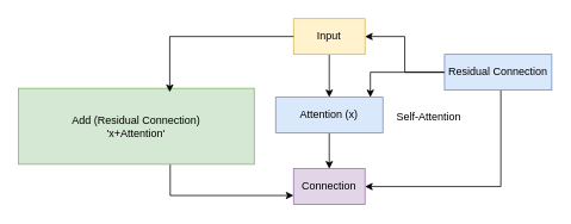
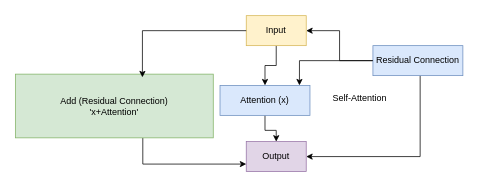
  <mxCell id="0" />
  <mxCell id="1" parent="0" />
  <mxCell id="2" style="edgeStyle=orthogonalEdgeStyle;rounded=0;orthogonalLoop=1;jettySize=auto;html=1;entryX=0.5;entryY=0;entryDx=0;entryDy=0;" edge="1" parent="1" source="3" target="5"><mxGeometry relative="1" as="geometry" /></mxCell>
  <mxCell id="3" value="Input" style="rounded=0;whiteSpace=wrap;html=1;fillColor=#fff2cc;strokeColor=#d6b656;" vertex="1" parent="1"><mxGeometry x="328" y="20" width="80" height="40" as="geometry" /></mxCell>
  <mxCell id="4" style="edgeStyle=orthogonalEdgeStyle;rounded=0;orthogonalLoop=1;jettySize=auto;html=1;entryX=0.5;entryY=0;entryDx=0;entryDy=0;" edge="1" parent="1" source="5" target="10"><mxGeometry relative="1" as="geometry" /></mxCell>
- <mxCell id="5" value="Attention (x)" style="rounded=0;whiteSpace=wrap;html=1;fillColor=#dae8fc;strokeColor=#6c8ebf;" vertex="1" parent="1"><mxGeometry x="308" y="108" width="120" height="40" as="geometry" /></mxCell>
+ <mxCell id="5" value="Attention (x)" style="rounded=0;whiteSpace=wrap;html=1;fillColor=#dae8fc;strokeColor=#6c8ebf;" vertex="1" parent="1"><mxGeometry x="293" y="113" width="120" height="40" as="geometry" /></mxCell>
  <mxCell id="6" value="Self-Attention" style="text;html=1;align=center;verticalAlign=middle;resizable=0;points=[];autosize=1;strokeColor=none;fillColor=none;" vertex="1" parent="1"><mxGeometry x="434" y="118" width="90" height="26" as="geometry" /></mxCell>
  <mxCell id="7" style="edgeStyle=orthogonalEdgeStyle;rounded=0;orthogonalLoop=1;jettySize=auto;html=1;" edge="1" parent="1" source="9" target="3"><mxGeometry relative="1" as="geometry" /></mxCell>
  <mxCell id="8" style="edgeStyle=orthogonalEdgeStyle;rounded=0;orthogonalLoop=1;jettySize=auto;html=1;entryX=1;entryY=0.5;entryDx=0;entryDy=0;" edge="1" parent="1" source="9" target="10"><mxGeometry relative="1" as="geometry"><Array as="points"><mxPoint x="560" y="208" /></Array></mxGeometry></mxCell>
  <mxCell id="9" value="Residual Connection" style="rounded=0;whiteSpace=wrap;html=1;fillColor=#dae8fc;strokeColor=#6c8ebf;" vertex="1" parent="1"><mxGeometry x="497" y="60" width="120" height="40" as="geometry" /></mxCell>
- <mxCell id="10" value="Connection" style="rounded=0;whiteSpace=wrap;html=1;fillColor=#e1d5e7;strokeColor=#9673a6;" vertex="1" parent="1"><mxGeometry x="328" y="188" width="80" height="40" as="geometry" /></mxCell>
+ <mxCell id="10" value="Output" style="rounded=0;whiteSpace=wrap;html=1;fillColor=#e1d5e7;strokeColor=#9673a6;" vertex="1" parent="1"><mxGeometry x="328" y="188" width="80" height="40" as="geometry" /></mxCell>
  <mxCell id="11" style="edgeStyle=orthogonalEdgeStyle;rounded=0;orthogonalLoop=1;jettySize=auto;html=1;entryX=0.883;entryY=0;entryDx=0;entryDy=0;entryPerimeter=0;" edge="1" parent="1" source="9" target="5"><mxGeometry relative="1" as="geometry" /></mxCell>
  <mxCell id="12" style="edgeStyle=orthogonalEdgeStyle;rounded=0;orthogonalLoop=1;jettySize=auto;html=1;entryX=0;entryY=0.75;entryDx=0;entryDy=0;" edge="1" parent="1" source="13" target="10"><mxGeometry relative="1" as="geometry"><Array as="points"><mxPoint x="190" y="218" /></Array></mxGeometry></mxCell>
  <mxCell id="13" value="Add (Residual Connection)&lt;div&gt;'x+Attention'&lt;/div&gt;" style="rounded=0;whiteSpace=wrap;html=1;fillColor=#d5e8d4;strokeColor=#82b366;" vertex="1" parent="1"><mxGeometry x="20" y="98" width="264" height="85" as="geometry" /></mxCell>
  <mxCell id="14" style="edgeStyle=orthogonalEdgeStyle;rounded=0;orthogonalLoop=1;jettySize=auto;html=1;entryX=0.642;entryY=0.05;entryDx=0;entryDy=0;entryPerimeter=0;" edge="1" parent="1" source="3" target="13"><mxGeometry relative="1" as="geometry" /></mxCell>
